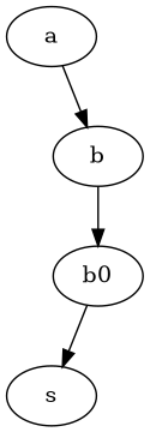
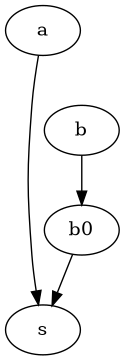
  strict digraph {
    node [complexity=3]
    a [importance=0.38679228875 rank=0.128930762917]
    s [complexity=0 importance=0.23584895375 rank=0.0]
    b [complexity=5 importance=0.5754716675 rank=0.1150943335]
    n4 [importance=0.4245283325 label=b0 rank=0.141509444167]
-   a -> b
+   a -> s
    b -> n4
    n4 -> s
  }
